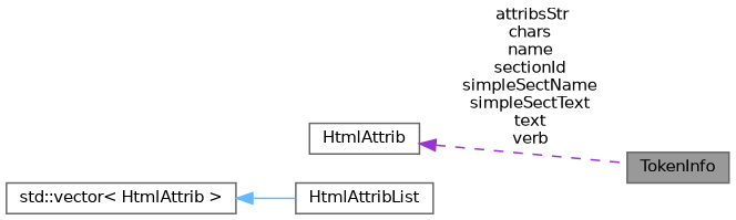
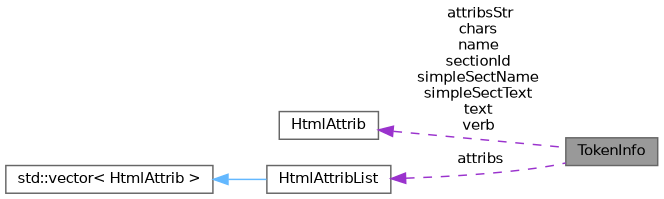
  digraph {
    rankdir=LR
    node [color=gray40 fillcolor=white fontname=Helvetica fontsize=10 shape=box style=filled]
    edge [color=darkorchid3 dir=back fontname=Helvetica fontsize=10 labelfontname=Helvetica labelfontsize=10 style=dashed]
    n1 [fillcolor=grey60 fontcolor=black height=0.2 label=TokenInfo width=0.4]
    n2 [height=0.2 label=HtmlAttrib width=0.4]
    n3 [height=0.2 label=HtmlAttribList width=0.4]
    n4 [height=0.2 label="std::vector\< HtmlAttrib \>" width=0.4]
    n2 -> n1 [label=" attribsStr\nchars\nname\nsectionId\nsimpleSectName\nsimpleSectText\ntext\nverb"]
+   n3 -> n1 [label=" attribs"]
    n4 -> n3 [color=steelblue1 style=solid]
  }
